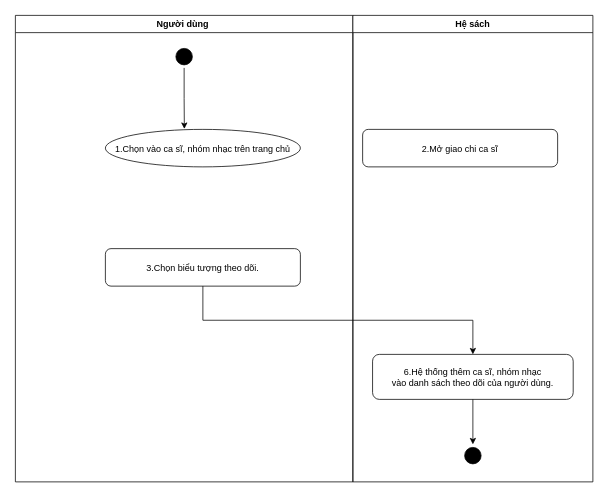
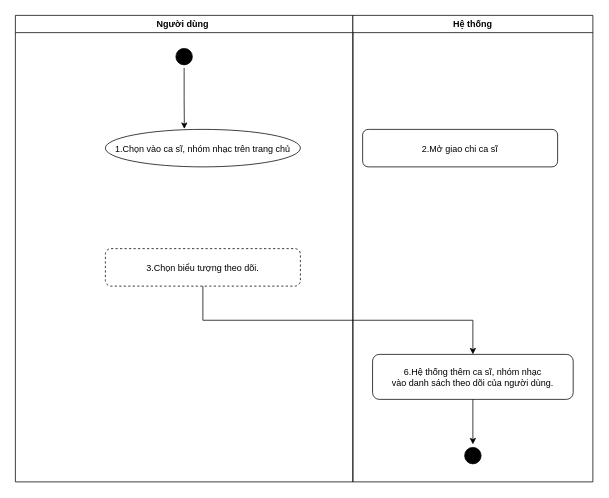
  <mxCell id="0" />
  <mxCell id="1" parent="0" />
  <mxCell id="2" value="Người dùng " style="swimlane;whiteSpace=wrap" parent="1" vertex="1"><mxGeometry x="20" y="20" width="450" height="622" as="geometry" /></mxCell>
  <mxCell id="3" value="" style="ellipse;shape=startState;fillColor=#000000;strokeColor=#000000;" parent="2" vertex="1"><mxGeometry x="210" y="40" width="30" height="30" as="geometry" /></mxCell>
- <mxCell id="4" value="3.Chọn biểu tượng theo dõi." style="rounded=1;" parent="2" vertex="1"><mxGeometry x="120" y="311" width="260" height="50" as="geometry" /></mxCell>
+ <mxCell id="4" value="3.Chọn biểu tượng theo dõi." style="rounded=1;dashed=1;" parent="2" vertex="1"><mxGeometry x="120" y="311" width="260" height="50" as="geometry" /></mxCell>
  <mxCell id="5" value="1.Chọn vào ca sĩ, nhóm nhạc trên trang chủ" style="ellipse;" parent="2" vertex="1"><mxGeometry x="120" y="152" width="260" height="50" as="geometry" /></mxCell>
  <mxCell id="6" style="edgeStyle=orthogonalEdgeStyle;rounded=0;orthogonalLoop=1;jettySize=auto;html=1;exitX=0.5;exitY=1;exitDx=0;exitDy=0;entryX=0.405;entryY=-0.012;entryDx=0;entryDy=0;entryPerimeter=0;" parent="2" source="3" target="5" edge="1"><mxGeometry relative="1" as="geometry" /></mxCell>
- <mxCell id="7" value="Hệ sách" style="swimlane;whiteSpace=wrap" parent="1" vertex="1"><mxGeometry x="470" y="20" width="320" height="622" as="geometry" /></mxCell>
+ <mxCell id="7" value="Hệ thống" style="swimlane;whiteSpace=wrap" parent="1" vertex="1"><mxGeometry x="470" y="20" width="320" height="622" as="geometry" /></mxCell>
  <mxCell id="8" value="6.Hệ thống thêm ca sĩ, nhóm nhạc&#10;vào danh sách theo dõi của người dùng." style="rounded=1;" parent="7" vertex="1"><mxGeometry x="26.25" y="452" width="267.5" height="60" as="geometry" /></mxCell>
  <mxCell id="9" value="2.Mở giao chi ca sĩ" style="rounded=1;" parent="7" vertex="1"><mxGeometry x="13" y="152" width="260" height="50" as="geometry" /></mxCell>
  <mxCell id="10" value="" style="edgeStyle=orthogonalEdgeStyle;rounded=0;orthogonalLoop=1;jettySize=auto;html=1;exitX=0.5;exitY=1;exitDx=0;exitDy=0;" edge="1" parent="7" source="8" target="11"><mxGeometry relative="1" as="geometry"><mxPoint x="600" y="790" as="sourcePoint" /><mxPoint x="601" y="960" as="targetPoint" /></mxGeometry></mxCell>
  <mxCell id="11" value="" style="ellipse;shape=startState;fillColor=#000000;strokeColor=#000000;" parent="7" vertex="1"><mxGeometry x="145" y="572" width="30" height="30" as="geometry" /></mxCell>
  <mxCell id="12" style="edgeStyle=orthogonalEdgeStyle;rounded=0;orthogonalLoop=1;jettySize=auto;html=1;exitX=0.5;exitY=1;exitDx=0;exitDy=0;entryX=0.5;entryY=0;entryDx=0;entryDy=0;" edge="1" parent="1" source="4" target="8"><mxGeometry relative="1" as="geometry"><mxPoint x="504.75" y="456" as="targetPoint" /></mxGeometry></mxCell>
